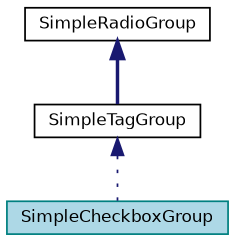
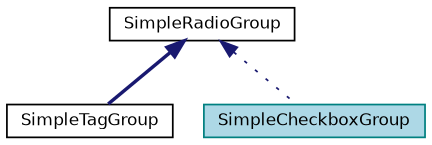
  digraph {
    node [color=black fillcolor=white fontname=Helvetica fontsize=10 shape=record style=filled]
    edge [color=midnightblue dir=back fontname=Helvetica fontsize=10 labelfontname=Helvetica labelfontsize=10]
    n1 [fontcolor=black height=0.2 label=SimpleTagGroup width=0.4]
    n2 [color=teal fillcolor=lightblue height=0.2 label=SimpleCheckboxGroup width=0.4]
    n3 [height=0.2 label=SimpleRadioGroup width=0.4]
-   n1 -> n2 [style=dotted]
+   n3 -> n2 [style=dotted]
    n3 -> n1 [style=bold]
  }
